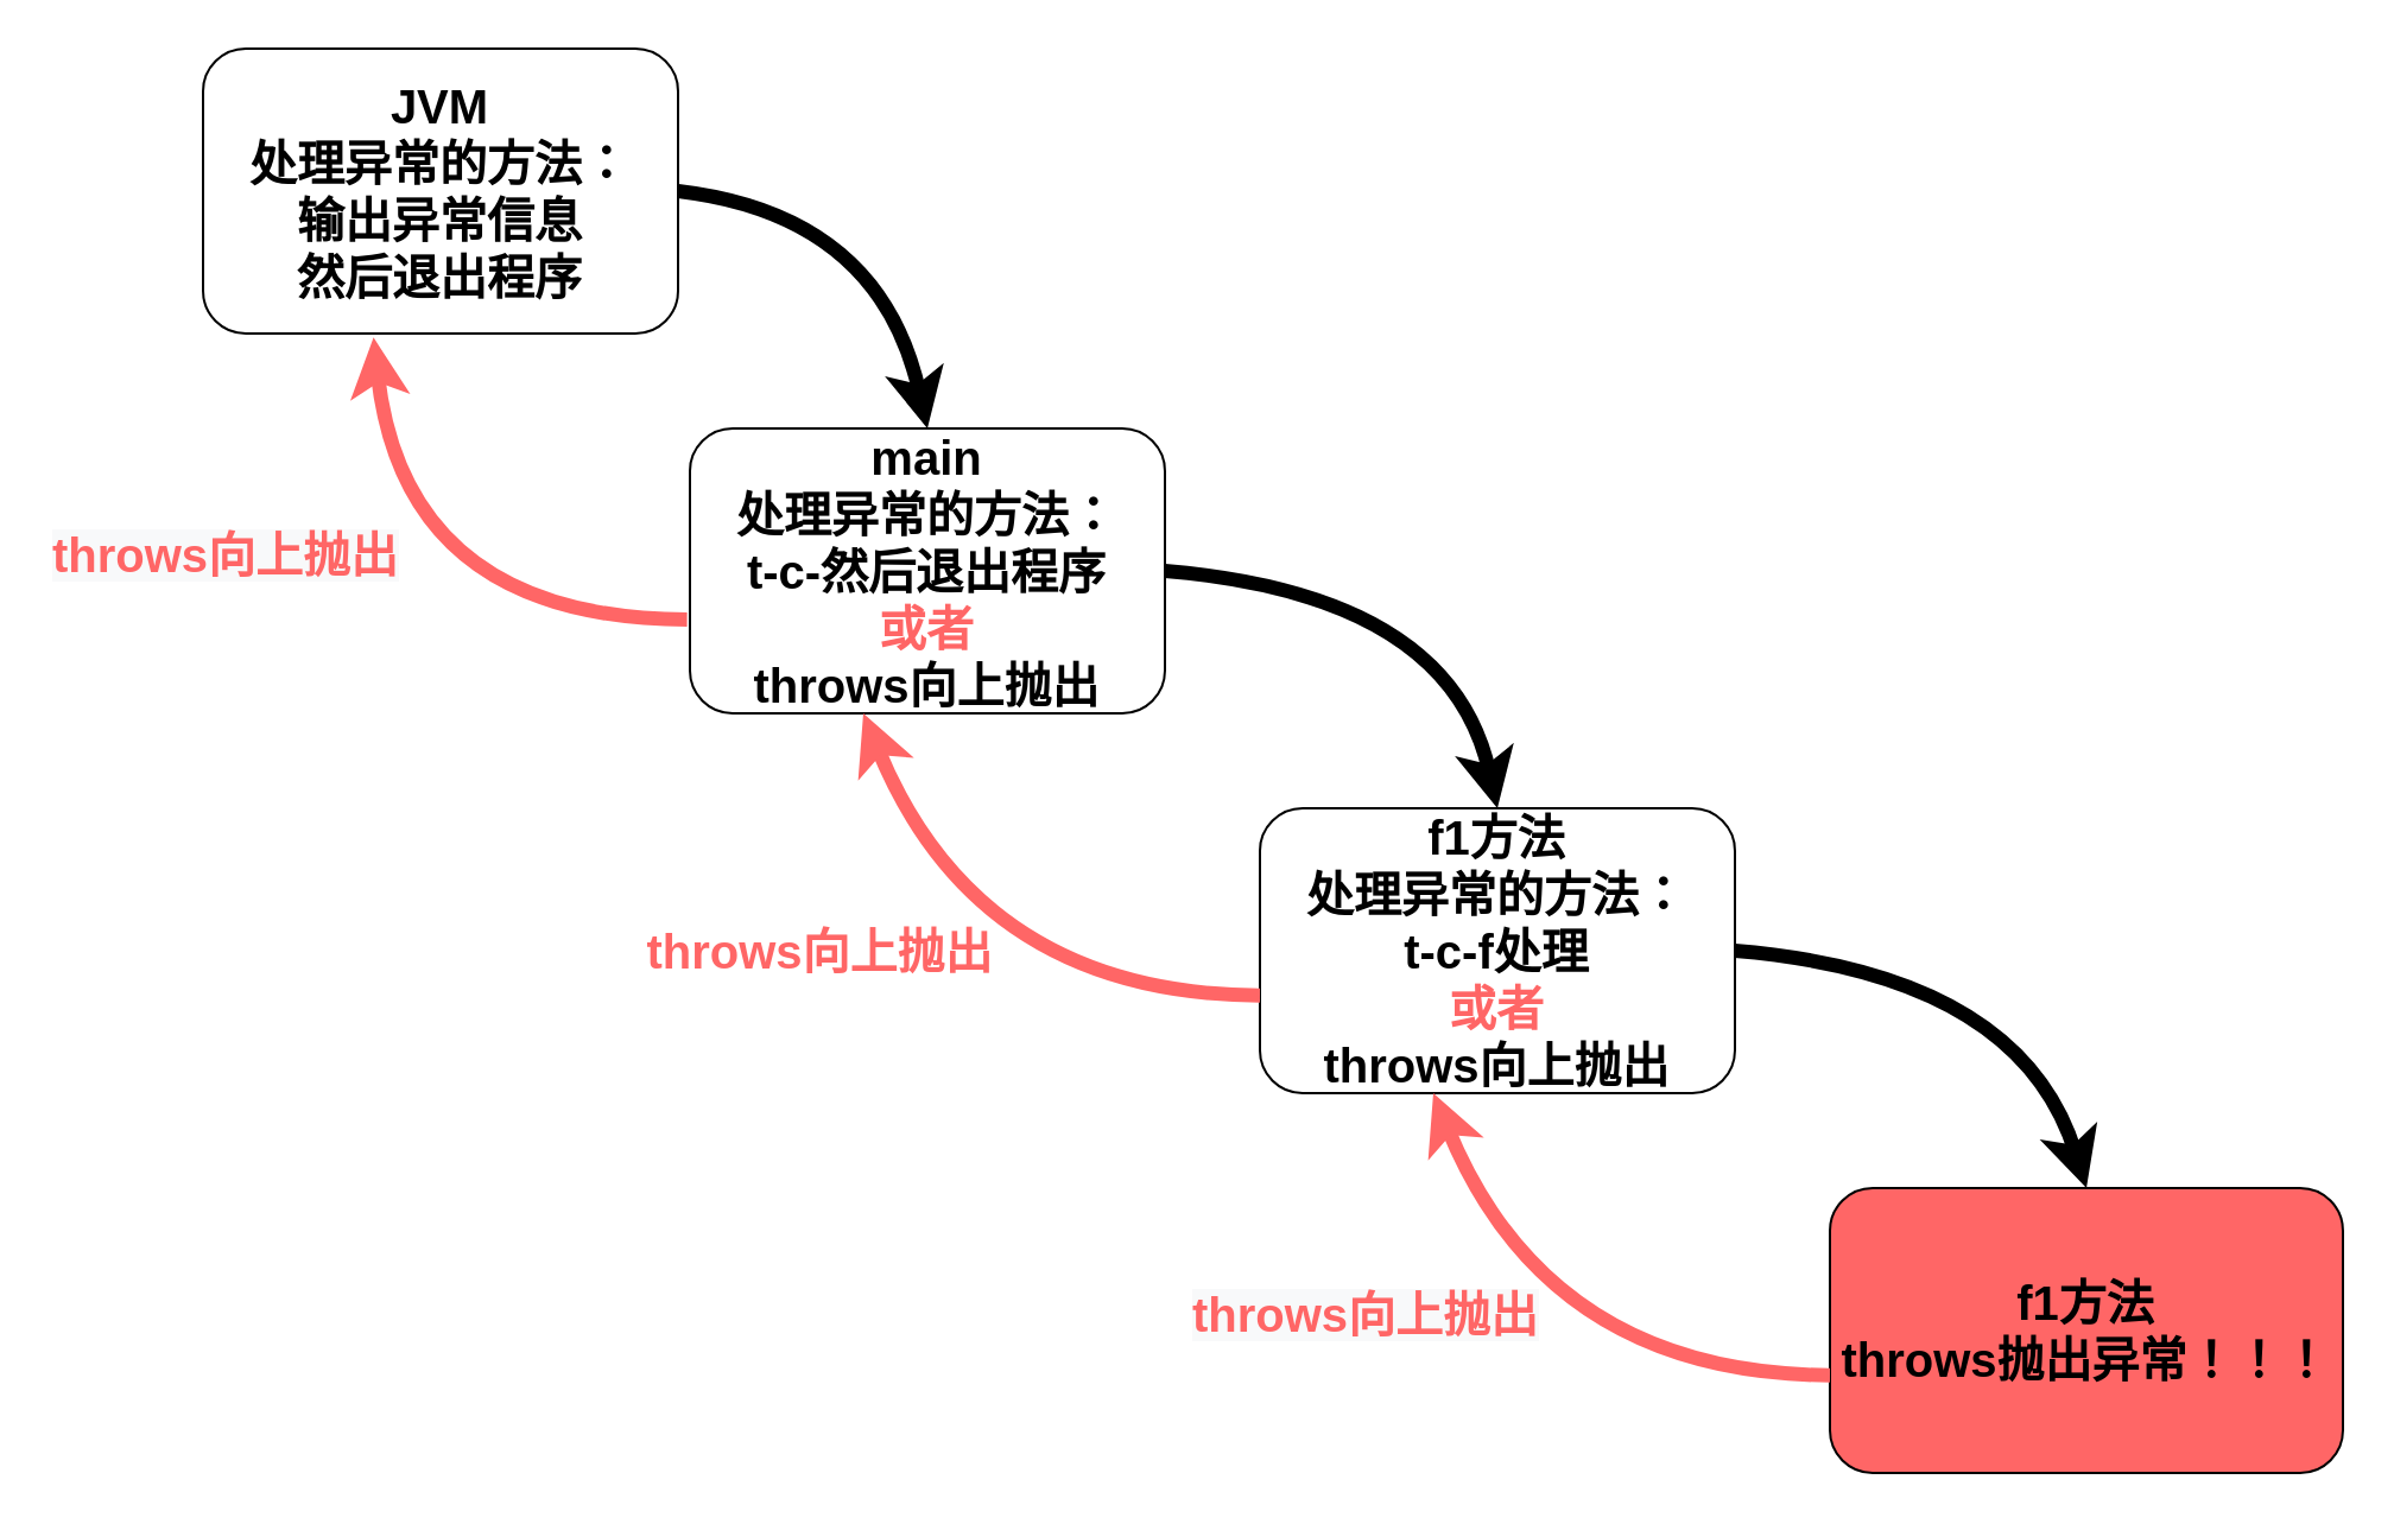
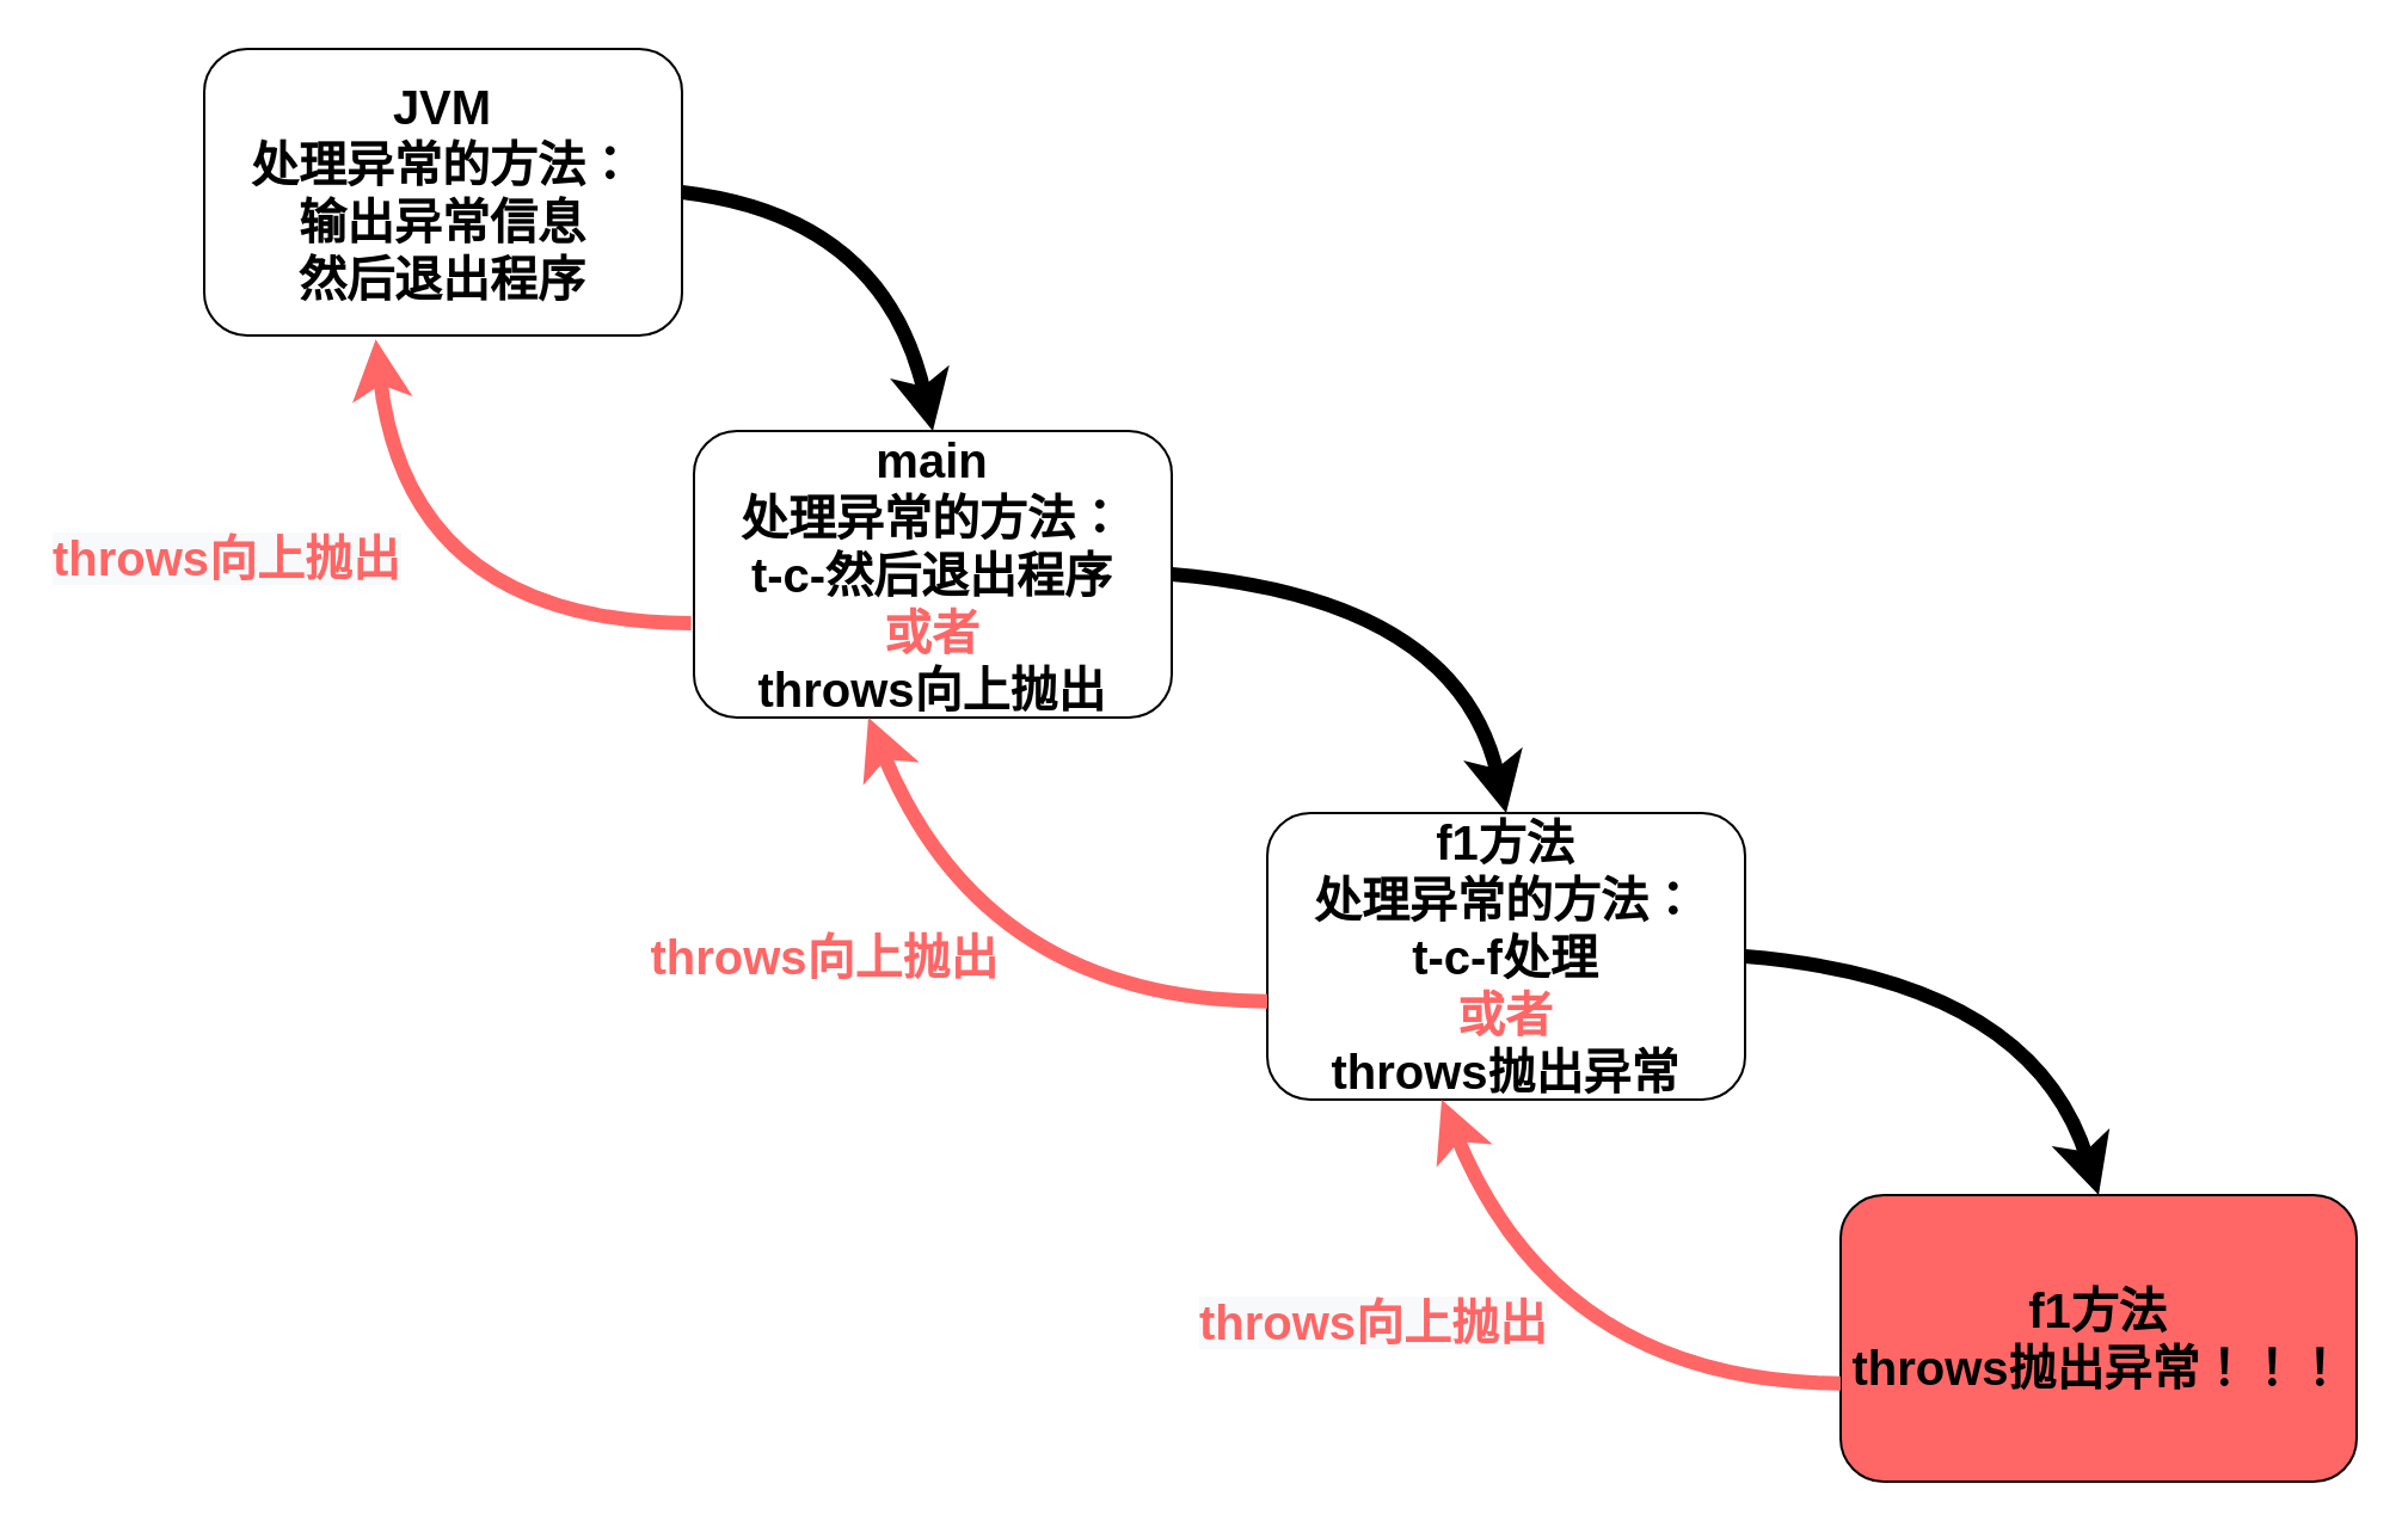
  <mxCell id="0" />
  <mxCell id="1" parent="0" />
  <mxCell id="2" value="&lt;font style=&quot;font-size: 20px;&quot;&gt;&lt;b&gt;JVM&lt;br&gt;处理异常的方法：&lt;br&gt;输出异常信息&lt;br&gt;然后退出程序&lt;br&gt;&lt;/b&gt;&lt;/font&gt;" style="rounded=1;whiteSpace=wrap;html=1;" vertex="1" parent="1"><mxGeometry x="85" y="20" width="200" height="120" as="geometry" /></mxCell>
  <mxCell id="3" value="&lt;font style=&quot;font-size: 20px;&quot;&gt;&lt;b&gt;main&lt;br&gt;&lt;/b&gt;&lt;b&gt;处理异常的方法：&lt;br&gt;&lt;/b&gt;&lt;b&gt;t-c-然后退出程序&lt;br&gt;&lt;font color=&quot;#ff6666&quot;&gt;或者&lt;/font&gt;&lt;br&gt;throws向上抛出&lt;br&gt;&lt;/b&gt;&lt;/font&gt;" style="rounded=1;whiteSpace=wrap;html=1;" vertex="1" parent="1"><mxGeometry x="290" y="180" width="200" height="120" as="geometry" /></mxCell>
- <mxCell id="4" value="&lt;font style=&quot;font-size: 20px;&quot;&gt;&lt;b&gt;f1方法&lt;br&gt;&lt;/b&gt;&lt;b&gt;处理异常的方法：&lt;br&gt;&lt;/b&gt;&lt;b&gt;t-c-f处理&lt;br&gt;&lt;font color=&quot;#ff6666&quot;&gt;或者&lt;/font&gt;&lt;br&gt;throws向上抛出&lt;/b&gt;&lt;b&gt;&lt;br&gt;&lt;/b&gt;&lt;/font&gt;" style="rounded=1;whiteSpace=wrap;html=1;" vertex="1" parent="1"><mxGeometry x="530" y="340" width="200" height="120" as="geometry" /></mxCell>
+ <mxCell id="4" value="&lt;font style=&quot;font-size: 20px;&quot;&gt;&lt;b&gt;f1方法&lt;br&gt;&lt;/b&gt;&lt;b&gt;处理异常的方法：&lt;br&gt;&lt;/b&gt;&lt;b&gt;t-c-f处理&lt;br&gt;&lt;font color=&quot;#ff6666&quot;&gt;或者&lt;/font&gt;&lt;br&gt;throws抛出异常&lt;/b&gt;&lt;b&gt;&lt;br&gt;&lt;/b&gt;&lt;/font&gt;" style="rounded=1;whiteSpace=wrap;html=1;" vertex="1" parent="1"><mxGeometry x="530" y="340" width="200" height="120" as="geometry" /></mxCell>
  <mxCell id="5" value="&lt;font style=&quot;font-size: 20px;&quot;&gt;&lt;b&gt;f1方法&lt;br&gt;throws抛出异常！！！&lt;br&gt;&lt;/b&gt;&lt;/font&gt;" style="rounded=1;whiteSpace=wrap;html=1;fillColor=#FF6666;" vertex="1" parent="1"><mxGeometry x="770" y="500" width="216" height="120" as="geometry" /></mxCell>
  <mxCell id="6" value="" style="curved=1;endArrow=classic;html=1;rounded=0;fontSize=20;exitX=1;exitY=0.5;exitDx=0;exitDy=0;entryX=0.5;entryY=0;entryDx=0;entryDy=0;strokeWidth=6;" edge="1" parent="1" source="2" target="3"><mxGeometry width="50" height="50" relative="1" as="geometry"><mxPoint x="550" y="400" as="sourcePoint" /><mxPoint x="600" y="350" as="targetPoint" /><Array as="points"><mxPoint x="370" y="90" /></Array></mxGeometry></mxCell>
  <mxCell id="7" value="" style="curved=1;endArrow=classic;html=1;rounded=0;fontSize=20;exitX=1;exitY=0.5;exitDx=0;exitDy=0;entryX=0.5;entryY=0;entryDx=0;entryDy=0;strokeWidth=6;" edge="1" parent="1"><mxGeometry width="50" height="50" relative="1" as="geometry"><mxPoint x="490" y="240" as="sourcePoint" /><mxPoint x="630" y="340" as="targetPoint" /><Array as="points"><mxPoint x="610" y="250" /></Array></mxGeometry></mxCell>
  <mxCell id="8" value="" style="curved=1;endArrow=classic;html=1;rounded=0;fontSize=20;exitX=1;exitY=0.5;exitDx=0;exitDy=0;entryX=0.5;entryY=0;entryDx=0;entryDy=0;strokeWidth=6;" edge="1" parent="1" target="5"><mxGeometry width="50" height="50" relative="1" as="geometry"><mxPoint x="730" y="400" as="sourcePoint" /><mxPoint x="870" y="500" as="targetPoint" /><Array as="points"><mxPoint x="850" y="410" /></Array></mxGeometry></mxCell>
  <mxCell id="9" value="" style="curved=1;endArrow=classic;html=1;rounded=0;fontSize=20;exitX=-0.006;exitY=0.671;exitDx=0;exitDy=0;entryX=0.359;entryY=1.014;entryDx=0;entryDy=0;strokeWidth=6;entryPerimeter=0;exitPerimeter=0;strokeColor=#FF6666;" edge="1" parent="1" source="3" target="2"><mxGeometry width="50" height="50" relative="1" as="geometry"><mxPoint x="100" y="190" as="sourcePoint" /><mxPoint x="240" y="290" as="targetPoint" /><Array as="points"><mxPoint x="170" y="260" /></Array></mxGeometry></mxCell>
  <mxCell id="10" value="" style="curved=1;endArrow=classic;html=1;rounded=0;fontSize=20;exitX=-0.006;exitY=0.671;exitDx=0;exitDy=0;entryX=0.359;entryY=1.014;entryDx=0;entryDy=0;strokeWidth=6;entryPerimeter=0;exitPerimeter=0;strokeColor=#FF6666;" edge="1" parent="1"><mxGeometry width="50" height="50" relative="1" as="geometry"><mxPoint x="530" y="418.84" as="sourcePoint" /><mxPoint x="363" y="300" as="targetPoint" /><Array as="points"><mxPoint x="411.2" y="418.32" /></Array></mxGeometry></mxCell>
  <mxCell id="11" value="" style="curved=1;endArrow=classic;html=1;rounded=0;fontSize=20;exitX=-0.006;exitY=0.671;exitDx=0;exitDy=0;entryX=0.359;entryY=1.014;entryDx=0;entryDy=0;strokeWidth=6;entryPerimeter=0;exitPerimeter=0;strokeColor=#FF6666;" edge="1" parent="1"><mxGeometry width="50" height="50" relative="1" as="geometry"><mxPoint x="770" y="578.84" as="sourcePoint" /><mxPoint x="603" y="460" as="targetPoint" /><Array as="points"><mxPoint x="651.2" y="578.32" /></Array></mxGeometry></mxCell>
  <mxCell id="12" value="&lt;font style=&quot;font-size: 20px;&quot;&gt;&lt;b&gt;throws向上抛出&lt;/b&gt;&lt;/font&gt;" style="text;html=1;strokeColor=none;fillColor=none;align=center;verticalAlign=middle;whiteSpace=wrap;rounded=0;fontSize=20;fontColor=#FF6666;" vertex="1" parent="1"><mxGeometry x="270" y="385" width="150" height="30" as="geometry" /></mxCell>
  <mxCell id="13" value="&lt;b style=&quot;color: rgb(255, 102, 102); font-family: Helvetica; font-size: 20px; font-style: normal; font-variant-ligatures: normal; font-variant-caps: normal; letter-spacing: normal; orphans: 2; text-align: center; text-indent: 0px; text-transform: none; widows: 2; word-spacing: 0px; -webkit-text-stroke-width: 0px; background-color: rgb(248, 249, 250); text-decoration-thickness: initial; text-decoration-style: initial; text-decoration-color: initial;&quot;&gt;throws向上抛出&lt;/b&gt;" style="text;whiteSpace=wrap;html=1;fontSize=20;fontColor=#FF6666;" vertex="1" parent="1"><mxGeometry x="20" y="215" width="180" height="50" as="geometry" /></mxCell>
  <mxCell id="14" style="edgeStyle=orthogonalEdgeStyle;rounded=0;orthogonalLoop=1;jettySize=auto;html=1;exitX=0.5;exitY=1;exitDx=0;exitDy=0;strokeColor=#FF6666;strokeWidth=6;fontSize=20;fontColor=#FF6666;" edge="1" parent="1" source="12" target="12"><mxGeometry relative="1" as="geometry" /></mxCell>
  <mxCell id="15" value="&lt;b style=&quot;color: rgb(255, 102, 102); font-family: Helvetica; font-size: 20px; font-style: normal; font-variant-ligatures: normal; font-variant-caps: normal; letter-spacing: normal; orphans: 2; text-align: center; text-indent: 0px; text-transform: none; widows: 2; word-spacing: 0px; -webkit-text-stroke-width: 0px; background-color: rgb(248, 249, 250); text-decoration-thickness: initial; text-decoration-style: initial; text-decoration-color: initial;&quot;&gt;throws向上抛出&lt;/b&gt;" style="text;whiteSpace=wrap;html=1;fontSize=20;fontColor=#FF6666;" vertex="1" parent="1"><mxGeometry x="500" y="535" width="180" height="50" as="geometry" /></mxCell>
